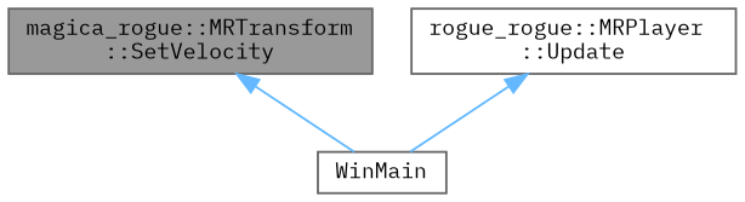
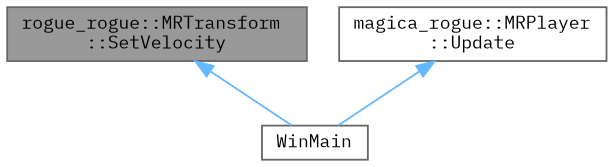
  digraph {
    fontname="IBM Plex Mono"
    rankdir=TB
    node [color=grey40 fillcolor=white fontname="IBM Plex Mono" fontsize=10 shape=box style=filled]
    edge [color=steelblue1 dir=back fontname="IBM Plex Mono" fontsize=10 labelfontname=Helvetica labelfontsize=10 style=solid]
-   n1 [color=gray40 fillcolor=grey60 fontcolor=black height=0.2 label="magica_rogue::MRTransform\l::SetVelocity" width=0.4]
+   n1 [color=gray40 fillcolor=grey60 fontcolor=black height=0.2 label="rogue_rogue::MRTransform\l::SetVelocity" width=0.4]
    n2 [height=0.2 label=WinMain width=0.4]
-   n3 [height=0.2 label="rogue_rogue::MRPlayer\l::Update" width=0.4]
+   n3 [height=0.2 label="magica_rogue::MRPlayer\l::Update" width=0.4]
    n1 -> n2
    n3 -> n2
  }
